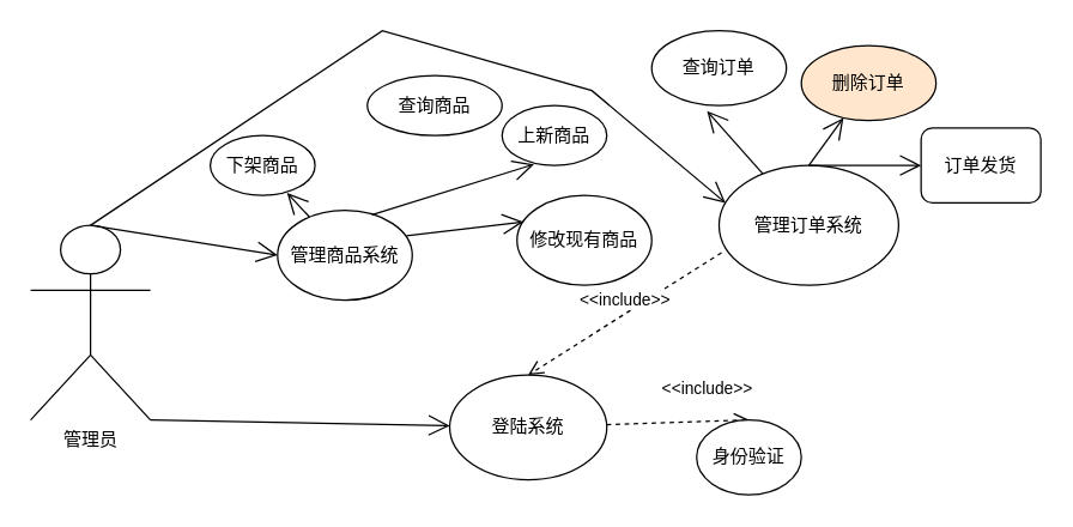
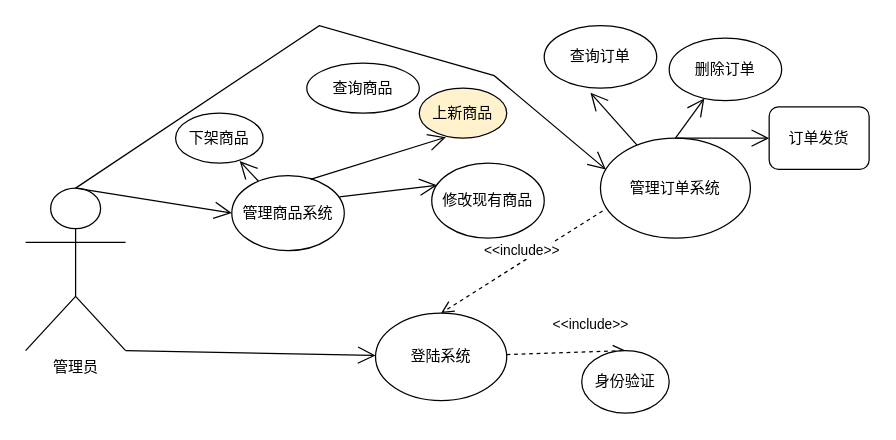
  <mxCell id="0" />
  <mxCell id="1" parent="0" />
  <mxCell id="2" value="登陆系统" style="ellipse;whiteSpace=wrap;html=1;" parent="1" vertex="1"><mxGeometry x="300" y="250" width="105" height="70" as="geometry" /></mxCell>
  <mxCell id="3" value="&amp;lt;&amp;lt;include&amp;gt;&amp;gt;" style="html=1;verticalAlign=bottom;endArrow=open;dashed=1;endSize=8;rounded=0;entryX=0.5;entryY=0;entryDx=0;entryDy=0;" parent="1" source="2" target="4" edge="1"><mxGeometry x="0.428" y="13" relative="1" as="geometry"><mxPoint x="405" y="590" as="sourcePoint" /><mxPoint x="315" y="550" as="targetPoint" /><mxPoint as="offset" /></mxGeometry></mxCell>
  <mxCell id="4" value="身份验证" style="ellipse;whiteSpace=wrap;html=1;" parent="1" vertex="1"><mxGeometry x="465" y="280" width="70" height="50" as="geometry" /></mxCell>
  <mxCell id="5" value="管理员" style="shape=umlActor;verticalLabelPosition=bottom;verticalAlign=top;html=1;" parent="1" vertex="1"><mxGeometry x="20" y="150" width="80" height="130" as="geometry" /></mxCell>
  <mxCell id="6" value="" style="endArrow=open;endFill=1;endSize=12;html=1;rounded=0;exitX=1;exitY=1;exitDx=0;exitDy=0;exitPerimeter=0;" parent="1" source="5" target="2" edge="1"><mxGeometry width="160" relative="1" as="geometry"><mxPoint x="405" y="430" as="sourcePoint" /><mxPoint x="565" y="430" as="targetPoint" /></mxGeometry></mxCell>
  <mxCell id="7" value="管理商品系统" style="ellipse;whiteSpace=wrap;html=1;" parent="1" vertex="1"><mxGeometry x="185" y="140" width="90" height="60" as="geometry" /></mxCell>
  <mxCell id="8" value="" style="endArrow=open;endFill=1;endSize=12;html=1;rounded=0;entryX=0;entryY=0.5;entryDx=0;entryDy=0;exitX=0.5;exitY=0;exitDx=0;exitDy=0;exitPerimeter=0;" parent="1" source="5" target="7" edge="1"><mxGeometry width="160" relative="1" as="geometry"><mxPoint x="85" y="140" as="sourcePoint" /><mxPoint x="485" y="300" as="targetPoint" /></mxGeometry></mxCell>
  <mxCell id="9" value="" style="endArrow=open;endFill=1;endSize=12;html=1;rounded=0;exitX=0.956;exitY=0.283;exitDx=0;exitDy=0;exitPerimeter=0;entryX=0.048;entryY=0.294;entryDx=0;entryDy=0;entryPerimeter=0;" parent="1" source="7" target="12" edge="1"><mxGeometry width="160" relative="1" as="geometry"><mxPoint x="325" y="90" as="sourcePoint" /><mxPoint x="315" y="70" as="targetPoint" /></mxGeometry></mxCell>
  <mxCell id="10" value="" style="endArrow=open;endFill=1;endSize=12;html=1;rounded=0;exitX=0.7;exitY=0.05;exitDx=0;exitDy=0;exitPerimeter=0;entryX=0.305;entryY=0.98;entryDx=0;entryDy=0;entryPerimeter=0;" parent="1" source="7" target="11" edge="1"><mxGeometry width="160" relative="1" as="geometry"><mxPoint x="325" y="90" as="sourcePoint" /><mxPoint x="275" y="50" as="targetPoint" /></mxGeometry></mxCell>
- <mxCell id="11" value="上新商品" style="ellipse;whiteSpace=wrap;html=1;" parent="1" vertex="1"><mxGeometry x="335" y="70" width="70" height="40" as="geometry" /></mxCell>
+ <mxCell id="11" value="上新商品" style="ellipse;whiteSpace=wrap;html=1;fillColor=#fff2cc;" parent="1" vertex="1"><mxGeometry x="335" y="70" width="70" height="40" as="geometry" /></mxCell>
  <mxCell id="12" value="修改现有商品" style="ellipse;whiteSpace=wrap;html=1;" parent="1" vertex="1"><mxGeometry x="345" y="130" width="90" height="60" as="geometry" /></mxCell>
  <mxCell id="13" value="查询商品" style="ellipse;whiteSpace=wrap;html=1;" parent="1" vertex="1"><mxGeometry x="245" y="50" width="90" height="40" as="geometry" /></mxCell>
  <mxCell id="14" value="管理订单系统" style="ellipse;whiteSpace=wrap;html=1;" parent="1" vertex="1"><mxGeometry x="480" y="110" width="120" height="80" as="geometry" /></mxCell>
  <mxCell id="15" value="" style="endArrow=open;endFill=1;endSize=12;html=1;rounded=0;entryX=0.036;entryY=0.313;entryDx=0;entryDy=0;entryPerimeter=0;exitX=0.5;exitY=0;exitDx=0;exitDy=0;exitPerimeter=0;" parent="1" source="5" target="14" edge="1"><mxGeometry width="160" relative="1" as="geometry"><mxPoint x="75" y="190" as="sourcePoint" /><mxPoint x="615" y="330" as="targetPoint" /><Array as="points"><mxPoint x="255" y="20" /><mxPoint x="395" y="60" /></Array></mxGeometry></mxCell>
  <mxCell id="16" value="&amp;lt;&amp;lt;include&amp;gt;&amp;gt;" style="html=1;verticalAlign=bottom;endArrow=open;dashed=1;endSize=8;rounded=0;exitX=0.014;exitY=0.729;exitDx=0;exitDy=0;entryX=0.5;entryY=0;entryDx=0;entryDy=0;exitPerimeter=0;" parent="1" source="14" target="2" edge="1"><mxGeometry relative="1" as="geometry"><mxPoint x="875" y="40" as="sourcePoint" /><mxPoint x="1013.717" y="231.086" as="targetPoint" /><Array as="points" /></mxGeometry></mxCell>
  <mxCell id="17" value="" style="endArrow=open;endFill=1;endSize=12;html=1;rounded=0;entryX=0.411;entryY=1.073;entryDx=0;entryDy=0;entryPerimeter=0;" parent="1" source="14" target="20" edge="1"><mxGeometry width="160" relative="1" as="geometry"><mxPoint x="455" y="300" as="sourcePoint" /><mxPoint x="515" y="60" as="targetPoint" /></mxGeometry></mxCell>
  <mxCell id="18" value="" style="endArrow=open;endFill=1;endSize=12;html=1;rounded=0;exitX=0.5;exitY=0;exitDx=0;exitDy=0;" parent="1" source="14" target="21" edge="1"><mxGeometry width="160" relative="1" as="geometry"><mxPoint x="455" y="300" as="sourcePoint" /><mxPoint x="605" y="70" as="targetPoint" /></mxGeometry></mxCell>
  <mxCell id="19" value="" style="endArrow=open;endFill=1;endSize=12;html=1;rounded=0;exitX=0.5;exitY=0;exitDx=0;exitDy=0;" parent="1" source="14" target="22" edge="1"><mxGeometry width="160" relative="1" as="geometry"><mxPoint x="455" y="300" as="sourcePoint" /><mxPoint x="655" y="150" as="targetPoint" /></mxGeometry></mxCell>
  <mxCell id="20" value="查询订单" style="ellipse;whiteSpace=wrap;html=1;" parent="1" vertex="1"><mxGeometry x="435" y="20" width="90" height="50" as="geometry" /></mxCell>
- <mxCell id="21" value="删除订单" style="ellipse;whiteSpace=wrap;html=1;fillColor=#ffe6cc;" parent="1" vertex="1"><mxGeometry x="535" y="30" width="90" height="50" as="geometry" /></mxCell>
+ <mxCell id="21" value="删除订单" style="ellipse;whiteSpace=wrap;html=1;" parent="1" vertex="1"><mxGeometry x="535" y="30" width="90" height="50" as="geometry" /></mxCell>
  <mxCell id="22" value="订单发货" style="whiteSpace=wrap;html=1;rounded=1;" parent="1" vertex="1"><mxGeometry x="615" y="85" width="80" height="50" as="geometry" /></mxCell>
  <mxCell id="23" value="下架商品" style="ellipse;whiteSpace=wrap;html=1;" parent="1" vertex="1"><mxGeometry x="140" y="90" width="70" height="40" as="geometry" /></mxCell>
  <mxCell id="24" value="" style="endArrow=open;endFill=1;endSize=12;html=1;rounded=0;entryX=0.733;entryY=0.958;entryDx=0;entryDy=0;entryPerimeter=0;" parent="1" source="7" target="23" edge="1"><mxGeometry width="160" relative="1" as="geometry"><mxPoint x="455" y="340" as="sourcePoint" /><mxPoint x="615" y="340" as="targetPoint" /></mxGeometry></mxCell>
